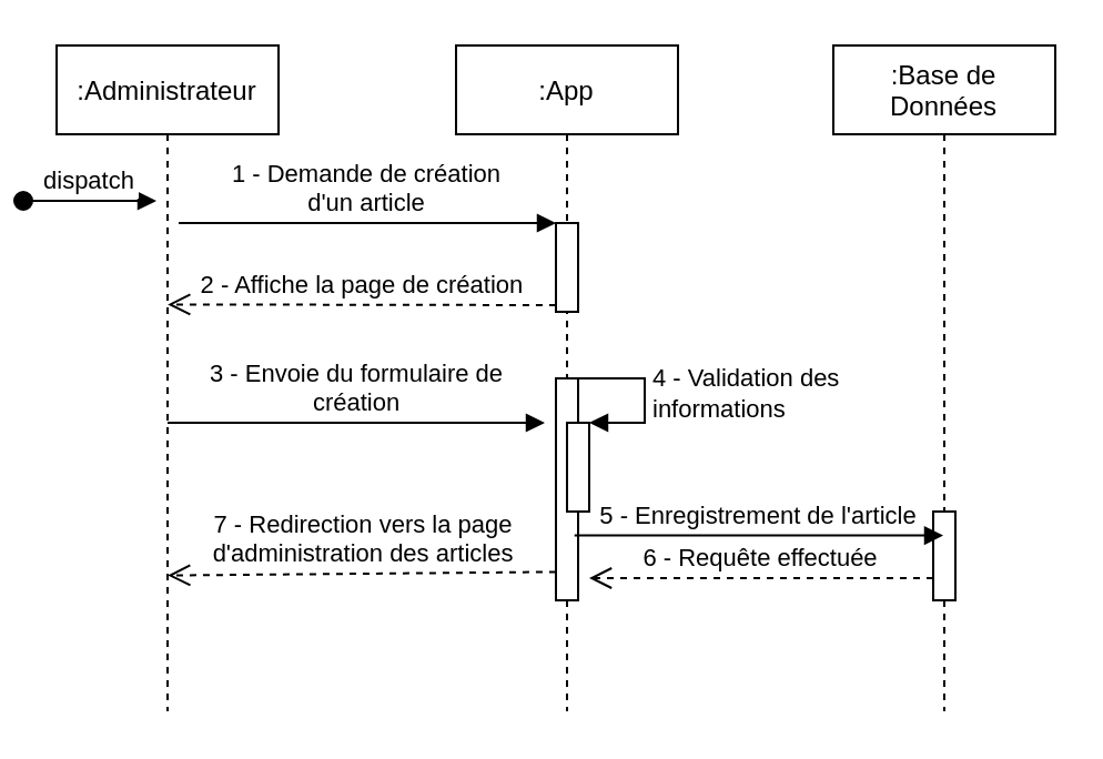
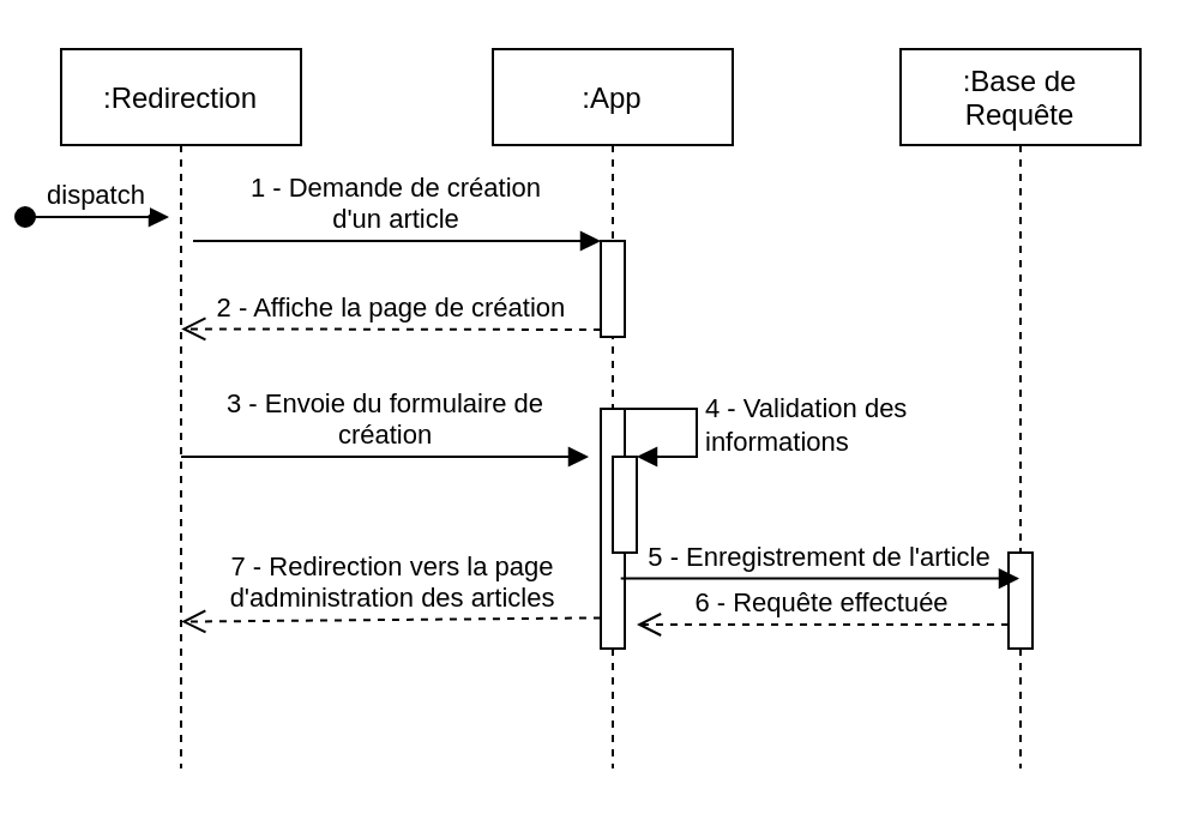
  <mxCell id="0" />
  <mxCell id="1" parent="0" />
- <mxCell id="2" value=":Administrateur" style="shape=umlLifeline;perimeter=lifelinePerimeter;container=1;collapsible=0;recursiveResize=0;rounded=0;shadow=0;strokeWidth=1;" parent="1" vertex="1"><mxGeometry x="20" y="20" width="100" height="300" as="geometry" /></mxCell>
+ <mxCell id="2" value=":Redirection" style="shape=umlLifeline;perimeter=lifelinePerimeter;container=1;collapsible=0;recursiveResize=0;rounded=0;shadow=0;strokeWidth=1;" parent="1" vertex="1"><mxGeometry x="20" y="20" width="100" height="300" as="geometry" /></mxCell>
  <mxCell id="3" value="dispatch" style="verticalAlign=bottom;startArrow=oval;endArrow=block;startSize=8;shadow=0;strokeWidth=1;" parent="2" edge="1"><mxGeometry relative="1" as="geometry"><mxPoint x="-15" y="70" as="sourcePoint" /><mxPoint x="45" y="70" as="targetPoint" /></mxGeometry></mxCell>
  <mxCell id="4" value="3 - Envoie du formulaire de &lt;br&gt;création" style="html=1;verticalAlign=bottom;endArrow=block;rounded=0;" edge="1" parent="2"><mxGeometry width="80" relative="1" as="geometry"><mxPoint x="50" y="170" as="sourcePoint" /><mxPoint x="220" y="170" as="targetPoint" /></mxGeometry></mxCell>
  <mxCell id="5" value=":App" style="shape=umlLifeline;perimeter=lifelinePerimeter;container=1;collapsible=0;recursiveResize=0;rounded=0;shadow=0;strokeWidth=1;" parent="1" vertex="1"><mxGeometry x="200" y="20" width="100" height="300" as="geometry" /></mxCell>
  <mxCell id="6" value="" style="points=[];perimeter=orthogonalPerimeter;rounded=0;shadow=0;strokeWidth=1;" parent="5" vertex="1"><mxGeometry x="45" y="80" width="10" height="40" as="geometry" /></mxCell>
  <mxCell id="7" value="" style="html=1;points=[];perimeter=orthogonalPerimeter;" vertex="1" parent="5"><mxGeometry x="45" y="150" width="10" height="100" as="geometry" /></mxCell>
  <mxCell id="8" value="" style="html=1;points=[];perimeter=orthogonalPerimeter;" vertex="1" parent="5"><mxGeometry x="50" y="170" width="10" height="40" as="geometry" /></mxCell>
  <mxCell id="9" value="4 - Validation des &lt;br&gt;informations" style="edgeStyle=orthogonalEdgeStyle;html=1;align=left;spacingLeft=2;endArrow=block;rounded=0;entryX=1;entryY=0;" edge="1" target="8" parent="5"><mxGeometry x="-0.003" relative="1" as="geometry"><mxPoint x="55" y="150" as="sourcePoint" /><Array as="points"><mxPoint x="85" y="150" /></Array><mxPoint as="offset" /></mxGeometry></mxCell>
  <mxCell id="10" value="2 - Affiche la page de création" style="verticalAlign=bottom;endArrow=open;dashed=1;endSize=8;exitX=-0.003;exitY=0.925;shadow=0;strokeWidth=1;exitDx=0;exitDy=0;exitPerimeter=0;entryX=0.501;entryY=0.389;entryDx=0;entryDy=0;entryPerimeter=0;" parent="1" source="6" target="2" edge="1"><mxGeometry relative="1" as="geometry"><mxPoint x="76.58" y="123.63" as="targetPoint" /><Array as="points" /></mxGeometry></mxCell>
  <mxCell id="11" value="1 - Demande de création &#10;d'un article" style="verticalAlign=bottom;endArrow=block;entryX=0;entryY=0;shadow=0;strokeWidth=1;" parent="1" target="6" edge="1"><mxGeometry x="0.002" relative="1" as="geometry"><mxPoint x="75" y="100" as="sourcePoint" /><mxPoint as="offset" /></mxGeometry></mxCell>
- <mxCell id="12" value=":Base de&#10;Données" style="shape=umlLifeline;perimeter=lifelinePerimeter;container=1;collapsible=0;recursiveResize=0;rounded=0;shadow=0;strokeWidth=1;" vertex="1" parent="1"><mxGeometry x="370" y="20" width="100" height="300" as="geometry" /></mxCell>
+ <mxCell id="12" value=":Base de&#10;Requête" style="shape=umlLifeline;perimeter=lifelinePerimeter;container=1;collapsible=0;recursiveResize=0;rounded=0;shadow=0;strokeWidth=1;" vertex="1" parent="1"><mxGeometry x="370" y="20" width="100" height="300" as="geometry" /></mxCell>
  <mxCell id="13" value="" style="points=[];perimeter=orthogonalPerimeter;rounded=0;shadow=0;strokeWidth=1;" vertex="1" parent="12"><mxGeometry x="45" y="210" width="10" height="40" as="geometry" /></mxCell>
  <mxCell id="14" value="5 - Enregistrement de l'article" style="html=1;verticalAlign=bottom;endArrow=block;rounded=0;exitX=0.835;exitY=0.708;exitDx=0;exitDy=0;exitPerimeter=0;" edge="1" parent="1" source="7" target="12"><mxGeometry width="80" relative="1" as="geometry"><mxPoint x="260" y="240" as="sourcePoint" /><mxPoint x="340" y="240" as="targetPoint" /><mxPoint as="offset" /></mxGeometry></mxCell>
  <mxCell id="15" value="6 - Requête effectuée" style="html=1;verticalAlign=bottom;endArrow=open;dashed=1;endSize=8;rounded=0;" edge="1" parent="1" source="13"><mxGeometry relative="1" as="geometry"><mxPoint x="410" y="260" as="sourcePoint" /><mxPoint x="260" y="260" as="targetPoint" /></mxGeometry></mxCell>
  <mxCell id="16" value="7 - Redirection vers la page &lt;br&gt;d'administration des articles" style="html=1;verticalAlign=bottom;endArrow=open;dashed=1;endSize=8;rounded=0;entryX=0.501;entryY=0.796;entryDx=0;entryDy=0;entryPerimeter=0;exitX=-0.003;exitY=0.872;exitDx=0;exitDy=0;exitPerimeter=0;" edge="1" parent="1" source="7" target="2"><mxGeometry x="-0.0" relative="1" as="geometry"><mxPoint x="200" y="260" as="sourcePoint" /><mxPoint x="120" y="260" as="targetPoint" /><mxPoint as="offset" /></mxGeometry></mxCell>
